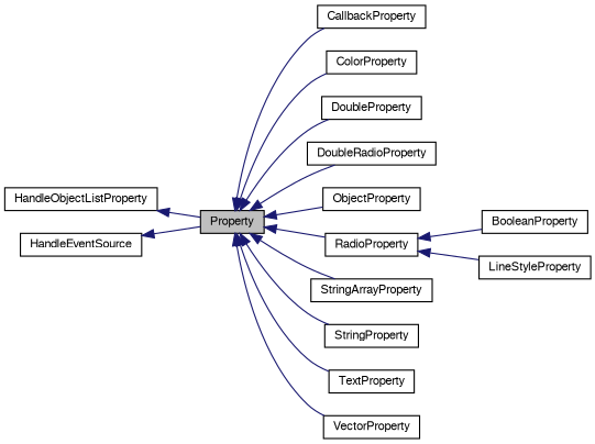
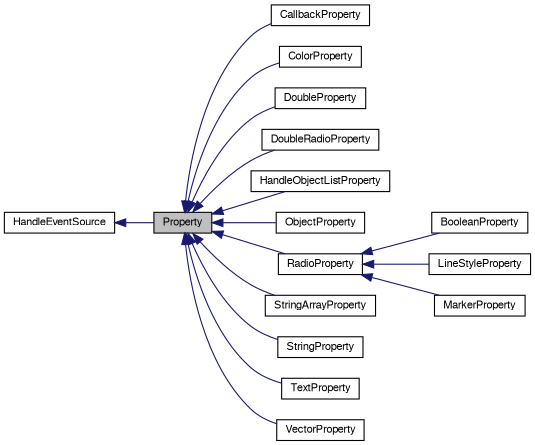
  digraph {
    rankdir=LR
    node [color=black fillcolor=white fontname=FreeSans fontsize=10 shape=record style=filled]
    edge [color=midnightblue dir=back fontname=FreeSans fontsize=10 labelfontname=FreeSans labelfontsize=10 style=solid]
    n1 [fillcolor=grey75 fontcolor=black height=0.2 label=Property width=0.4]
    n2 [height=0.2 label=CallbackProperty width=0.4]
    n3 [height=0.2 label=ColorProperty width=0.4]
    n4 [height=0.2 label=DoubleProperty width=0.4]
    n5 [height=0.2 label=DoubleRadioProperty width=0.4]
    n6 [height=0.2 label=HandleObjectListProperty width=0.4]
    n7 [height=0.2 label=ObjectProperty width=0.4]
    n8 [height=0.2 label=RadioProperty width=0.4]
    n9 [height=0.2 label=StringArrayProperty width=0.4]
    n10 [height=0.2 label=StringProperty width=0.4]
    n11 [height=0.2 label=TextProperty width=0.4]
    n12 [height=0.2 label=VectorProperty width=0.4]
    n13 [height=0.2 label=BooleanProperty width=0.4]
    n14 [height=0.2 label=LineStyleProperty width=0.4]
+   n15 [height=0.2 label=MarkerProperty width=0.4]
    n16 [height=0.2 label=HandleEventSource width=0.4]
    n1 -> n2
    n1 -> n3
    n1 -> n4
    n1 -> n5
-   n6 -> n1
+   n1 -> n6
    n1 -> n7
    n1 -> n8
    n1 -> n9
    n1 -> n10
    n1 -> n11
    n1 -> n12
    n8 -> n13
    n8 -> n14
+   n8 -> n15
    n16 -> n1
  }
